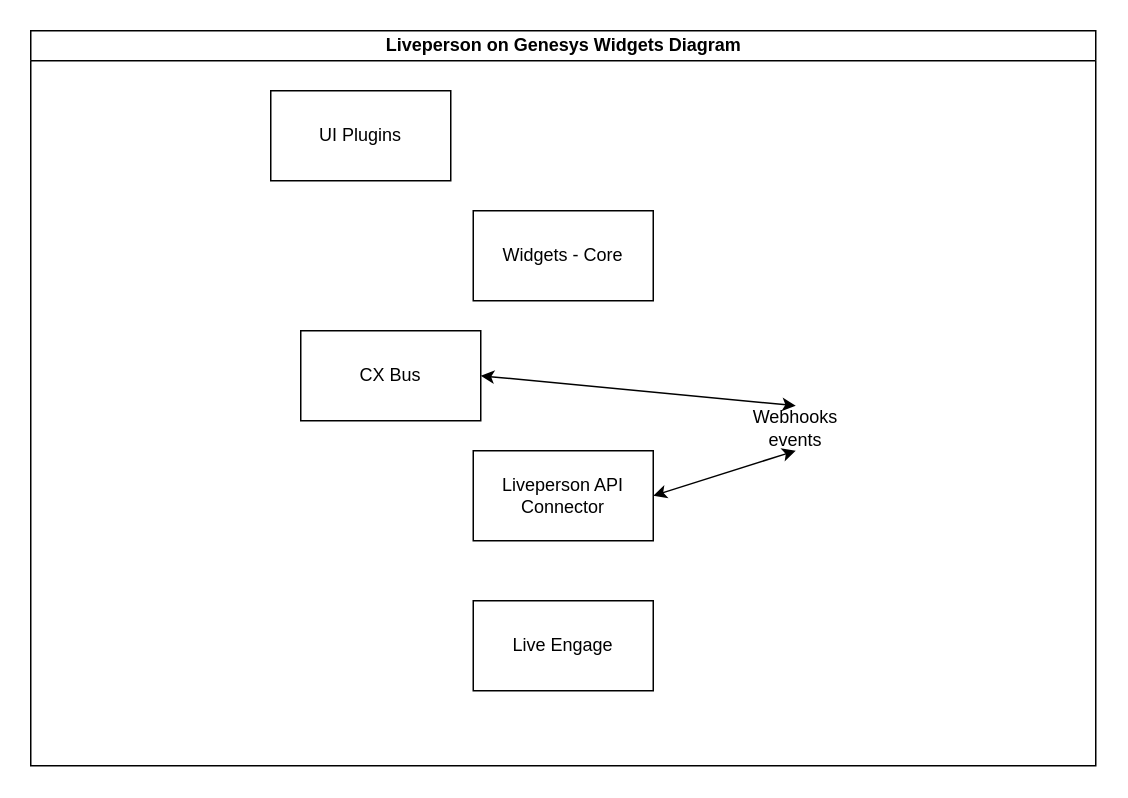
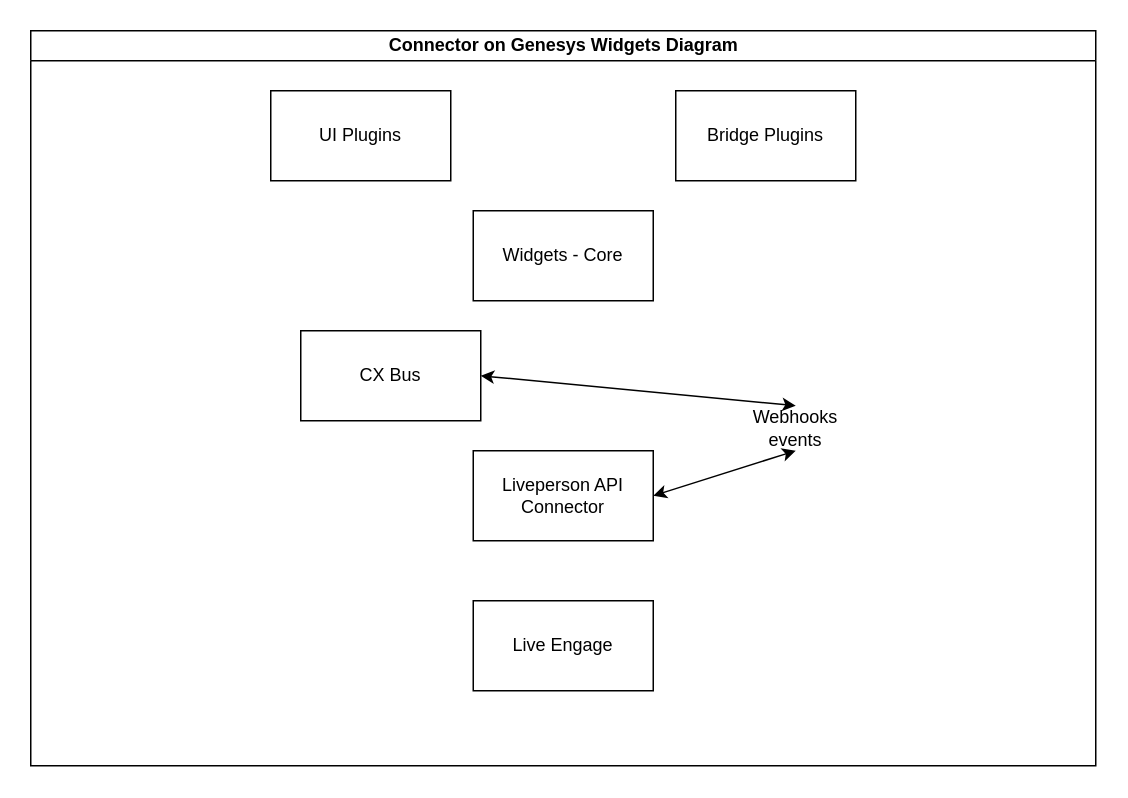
  <mxCell id="0" />
  <mxCell id="1" parent="0" />
- <mxCell id="2" value="Liveperson on&amp;nbsp;Genesys Widgets&lt;span style=&quot;background-color: initial;&quot;&gt;&amp;nbsp;Diagram&lt;/span&gt;" style="swimlane;html=1;startSize=20;horizontal=1;containerType=tree;glass=0;" parent="1" vertex="1"><mxGeometry x="20" y="20" width="710" height="490" as="geometry" /></mxCell>
+ <mxCell id="2" value="Connector on&amp;nbsp;Genesys Widgets&lt;span style=&quot;background-color: initial;&quot;&gt;&amp;nbsp;Diagram&lt;/span&gt;" style="swimlane;html=1;startSize=20;horizontal=1;containerType=tree;glass=0;" parent="1" vertex="1"><mxGeometry x="20" y="20" width="710" height="490" as="geometry" /></mxCell>
  <mxCell id="3" value="UI Plugins" style="rounded=0;whiteSpace=wrap;html=1;" vertex="1" parent="2"><mxGeometry x="160" y="40" width="120" height="60" as="geometry" /></mxCell>
+ <mxCell id="4" value="Bridge Plugins" style="rounded=0;whiteSpace=wrap;html=1;" vertex="1" parent="2"><mxGeometry x="430" y="40" width="120" height="60" as="geometry" /></mxCell>
  <mxCell id="5" value="Widgets - Core" style="rounded=0;whiteSpace=wrap;html=1;" vertex="1" parent="2"><mxGeometry x="295" y="120" width="120" height="60" as="geometry" /></mxCell>
  <mxCell id="6" value="CX Bus" style="rounded=0;whiteSpace=wrap;html=1;" vertex="1" parent="2"><mxGeometry x="180" y="200" width="120" height="60" as="geometry" /></mxCell>
  <mxCell id="7" value="Liveperson API Connector" style="rounded=0;whiteSpace=wrap;html=1;" vertex="1" parent="2"><mxGeometry x="295" y="280" width="120" height="60" as="geometry" /></mxCell>
  <mxCell id="8" value="Webhooks events" style="text;html=1;strokeColor=none;fillColor=none;align=center;verticalAlign=middle;whiteSpace=wrap;rounded=0;" vertex="1" parent="2"><mxGeometry x="480" y="250" width="60" height="30" as="geometry" /></mxCell>
  <mxCell id="9" value="" style="endArrow=classic;startArrow=classic;html=1;rounded=0;exitX=1;exitY=0.5;exitDx=0;exitDy=0;entryX=0.5;entryY=0;entryDx=0;entryDy=0;" edge="1" parent="2" source="6" target="8"><mxGeometry width="50" height="50" relative="1" as="geometry"><mxPoint x="440" y="330" as="sourcePoint" /><mxPoint x="490" y="280" as="targetPoint" /></mxGeometry></mxCell>
  <mxCell id="10" value="" style="endArrow=classic;startArrow=classic;html=1;rounded=0;exitX=1;exitY=0.5;exitDx=0;exitDy=0;entryX=0.5;entryY=1;entryDx=0;entryDy=0;" edge="1" parent="2" source="7" target="8"><mxGeometry width="50" height="50" relative="1" as="geometry"><mxPoint x="440" y="330" as="sourcePoint" /><mxPoint x="490" y="280" as="targetPoint" /></mxGeometry></mxCell>
  <mxCell id="11" value="Live Engage" style="rounded=0;whiteSpace=wrap;html=1;" vertex="1" parent="2"><mxGeometry x="295" y="380" width="120" height="60" as="geometry" /></mxCell>
